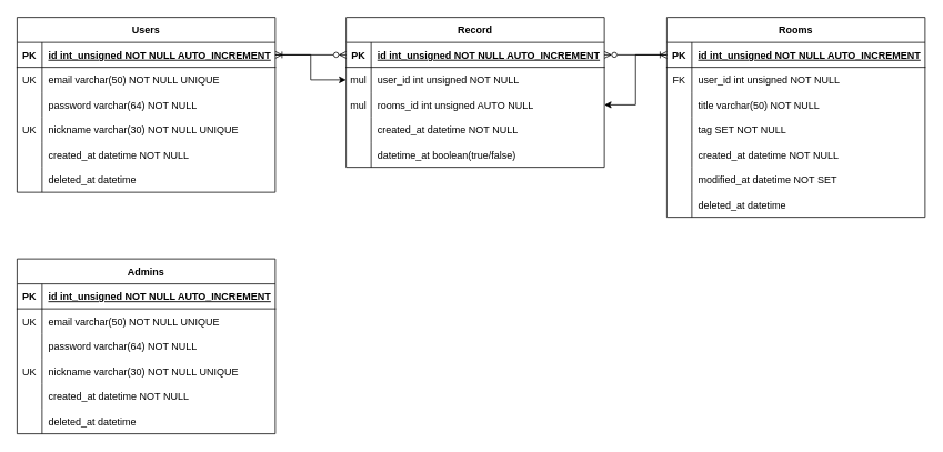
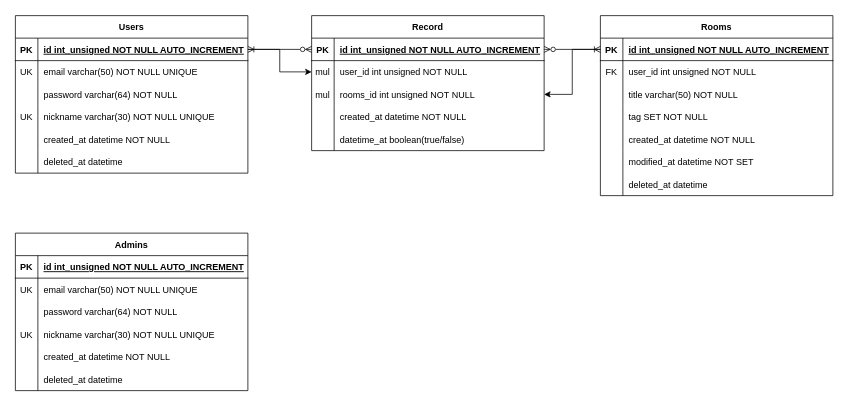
  <mxCell id="0" />
  <mxCell id="1" parent="0" />
  <mxCell id="2" value="Users" style="shape=table;startSize=30;container=1;collapsible=1;childLayout=tableLayout;fixedRows=1;rowLines=0;fontStyle=1;align=center;resizeLast=1;" parent="1" vertex="1"><mxGeometry x="20" y="20" width="310" height="210" as="geometry" /></mxCell>
  <mxCell id="3" value="" style="shape=tableRow;horizontal=0;startSize=0;swimlaneHead=0;swimlaneBody=0;fillColor=none;collapsible=0;dropTarget=0;points=[[0,0.5],[1,0.5]];portConstraint=eastwest;strokeColor=inherit;top=0;left=0;right=0;bottom=1;" parent="2" vertex="1"><mxGeometry y="30" width="310" height="30" as="geometry" /></mxCell>
  <mxCell id="4" value="PK" style="shape=partialRectangle;overflow=hidden;connectable=0;fillColor=none;strokeColor=inherit;top=0;left=0;bottom=0;right=0;fontStyle=1;" parent="3" vertex="1"><mxGeometry width="30" height="30" as="geometry"><mxRectangle width="30" height="30" as="alternateBounds" /></mxGeometry></mxCell>
  <mxCell id="5" value="id int_unsigned NOT NULL AUTO_INCREMENT" style="shape=partialRectangle;overflow=hidden;connectable=0;fillColor=none;align=left;strokeColor=inherit;top=0;left=0;bottom=0;right=0;spacingLeft=6;fontStyle=5;" parent="3" vertex="1"><mxGeometry x="30" width="280" height="30" as="geometry"><mxRectangle width="280" height="30" as="alternateBounds" /></mxGeometry></mxCell>
  <mxCell id="6" value="" style="shape=tableRow;horizontal=0;startSize=0;swimlaneHead=0;swimlaneBody=0;fillColor=none;collapsible=0;dropTarget=0;points=[[0,0.5],[1,0.5]];portConstraint=eastwest;strokeColor=inherit;top=0;left=0;right=0;bottom=0;" parent="2" vertex="1"><mxGeometry y="60" width="310" height="30" as="geometry" /></mxCell>
  <mxCell id="7" value="UK" style="shape=partialRectangle;overflow=hidden;connectable=0;fillColor=none;strokeColor=inherit;top=0;left=0;bottom=0;right=0;" parent="6" vertex="1"><mxGeometry width="30" height="30" as="geometry"><mxRectangle width="30" height="30" as="alternateBounds" /></mxGeometry></mxCell>
  <mxCell id="8" value="email varchar(50) NOT NULL UNIQUE" style="shape=partialRectangle;overflow=hidden;connectable=0;fillColor=none;align=left;strokeColor=inherit;top=0;left=0;bottom=0;right=0;spacingLeft=6;" parent="6" vertex="1"><mxGeometry x="30" width="280" height="30" as="geometry"><mxRectangle width="280" height="30" as="alternateBounds" /></mxGeometry></mxCell>
  <mxCell id="9" value="" style="shape=tableRow;horizontal=0;startSize=0;swimlaneHead=0;swimlaneBody=0;fillColor=none;collapsible=0;dropTarget=0;points=[[0,0.5],[1,0.5]];portConstraint=eastwest;strokeColor=inherit;top=0;left=0;right=0;bottom=0;" parent="2" vertex="1"><mxGeometry y="90" width="310" height="30" as="geometry" /></mxCell>
  <mxCell id="10" value="" style="shape=partialRectangle;overflow=hidden;connectable=0;fillColor=none;strokeColor=inherit;top=0;left=0;bottom=0;right=0;" parent="9" vertex="1"><mxGeometry width="30" height="30" as="geometry"><mxRectangle width="30" height="30" as="alternateBounds" /></mxGeometry></mxCell>
  <mxCell id="11" value="password varchar(64) NOT NULL " style="shape=partialRectangle;overflow=hidden;connectable=0;fillColor=none;align=left;strokeColor=inherit;top=0;left=0;bottom=0;right=0;spacingLeft=6;" parent="9" vertex="1"><mxGeometry x="30" width="280" height="30" as="geometry"><mxRectangle width="280" height="30" as="alternateBounds" /></mxGeometry></mxCell>
  <mxCell id="12" value="" style="shape=tableRow;horizontal=0;startSize=0;swimlaneHead=0;swimlaneBody=0;fillColor=none;collapsible=0;dropTarget=0;points=[[0,0.5],[1,0.5]];portConstraint=eastwest;strokeColor=inherit;top=0;left=0;right=0;bottom=0;" parent="2" vertex="1"><mxGeometry y="120" width="310" height="30" as="geometry" /></mxCell>
  <mxCell id="13" value="UK" style="shape=partialRectangle;overflow=hidden;connectable=0;fillColor=none;strokeColor=inherit;top=0;left=0;bottom=0;right=0;" parent="12" vertex="1"><mxGeometry width="30" height="30" as="geometry"><mxRectangle width="30" height="30" as="alternateBounds" /></mxGeometry></mxCell>
  <mxCell id="14" value="nickname varchar(30) NOT NULL UNIQUE" style="shape=partialRectangle;overflow=hidden;connectable=0;fillColor=none;align=left;strokeColor=inherit;top=0;left=0;bottom=0;right=0;spacingLeft=6;" parent="12" vertex="1"><mxGeometry x="30" width="280" height="30" as="geometry"><mxRectangle width="280" height="30" as="alternateBounds" /></mxGeometry></mxCell>
  <mxCell id="15" value="" style="shape=tableRow;horizontal=0;startSize=0;swimlaneHead=0;swimlaneBody=0;fillColor=none;collapsible=0;dropTarget=0;points=[[0,0.5],[1,0.5]];portConstraint=eastwest;strokeColor=inherit;top=0;left=0;right=0;bottom=0;" parent="2" vertex="1"><mxGeometry y="150" width="310" height="30" as="geometry" /></mxCell>
  <mxCell id="16" value="" style="shape=partialRectangle;overflow=hidden;connectable=0;fillColor=none;strokeColor=inherit;top=0;left=0;bottom=0;right=0;" parent="15" vertex="1"><mxGeometry width="30" height="30" as="geometry"><mxRectangle width="30" height="30" as="alternateBounds" /></mxGeometry></mxCell>
  <mxCell id="17" value="created_at datetime NOT NULL" style="shape=partialRectangle;overflow=hidden;connectable=0;fillColor=none;align=left;strokeColor=inherit;top=0;left=0;bottom=0;right=0;spacingLeft=6;" parent="15" vertex="1"><mxGeometry x="30" width="280" height="30" as="geometry"><mxRectangle width="280" height="30" as="alternateBounds" /></mxGeometry></mxCell>
  <mxCell id="18" value="" style="shape=tableRow;horizontal=0;startSize=0;swimlaneHead=0;swimlaneBody=0;fillColor=none;collapsible=0;dropTarget=0;points=[[0,0.5],[1,0.5]];portConstraint=eastwest;strokeColor=inherit;top=0;left=0;right=0;bottom=0;" parent="2" vertex="1"><mxGeometry y="180" width="310" height="30" as="geometry" /></mxCell>
  <mxCell id="19" value="" style="shape=partialRectangle;overflow=hidden;connectable=0;fillColor=none;strokeColor=inherit;top=0;left=0;bottom=0;right=0;" parent="18" vertex="1"><mxGeometry width="30" height="30" as="geometry"><mxRectangle width="30" height="30" as="alternateBounds" /></mxGeometry></mxCell>
  <mxCell id="20" value="deleted_at datetime " style="shape=partialRectangle;overflow=hidden;connectable=0;fillColor=none;align=left;strokeColor=inherit;top=0;left=0;bottom=0;right=0;spacingLeft=6;" parent="18" vertex="1"><mxGeometry x="30" width="280" height="30" as="geometry"><mxRectangle width="280" height="30" as="alternateBounds" /></mxGeometry></mxCell>
  <mxCell id="21" value="Admins" style="shape=table;startSize=30;container=1;collapsible=1;childLayout=tableLayout;fixedRows=1;rowLines=0;fontStyle=1;align=center;resizeLast=1;" parent="1" vertex="1"><mxGeometry x="20" y="310" width="310" height="210" as="geometry" /></mxCell>
  <mxCell id="22" value="" style="shape=tableRow;horizontal=0;startSize=0;swimlaneHead=0;swimlaneBody=0;fillColor=none;collapsible=0;dropTarget=0;points=[[0,0.5],[1,0.5]];portConstraint=eastwest;strokeColor=inherit;top=0;left=0;right=0;bottom=1;" parent="21" vertex="1"><mxGeometry y="30" width="310" height="30" as="geometry" /></mxCell>
  <mxCell id="23" value="PK" style="shape=partialRectangle;overflow=hidden;connectable=0;fillColor=none;strokeColor=inherit;top=0;left=0;bottom=0;right=0;fontStyle=1;" parent="22" vertex="1"><mxGeometry width="30" height="30" as="geometry"><mxRectangle width="30" height="30" as="alternateBounds" /></mxGeometry></mxCell>
  <mxCell id="24" value="id int_unsigned NOT NULL AUTO_INCREMENT" style="shape=partialRectangle;overflow=hidden;connectable=0;fillColor=none;align=left;strokeColor=inherit;top=0;left=0;bottom=0;right=0;spacingLeft=6;fontStyle=5;" parent="22" vertex="1"><mxGeometry x="30" width="280" height="30" as="geometry"><mxRectangle width="280" height="30" as="alternateBounds" /></mxGeometry></mxCell>
  <mxCell id="25" value="" style="shape=tableRow;horizontal=0;startSize=0;swimlaneHead=0;swimlaneBody=0;fillColor=none;collapsible=0;dropTarget=0;points=[[0,0.5],[1,0.5]];portConstraint=eastwest;strokeColor=inherit;top=0;left=0;right=0;bottom=0;" parent="21" vertex="1"><mxGeometry y="60" width="310" height="30" as="geometry" /></mxCell>
  <mxCell id="26" value="UK" style="shape=partialRectangle;overflow=hidden;connectable=0;fillColor=none;strokeColor=inherit;top=0;left=0;bottom=0;right=0;" parent="25" vertex="1"><mxGeometry width="30" height="30" as="geometry"><mxRectangle width="30" height="30" as="alternateBounds" /></mxGeometry></mxCell>
  <mxCell id="27" value="email varchar(50) NOT NULL UNIQUE" style="shape=partialRectangle;overflow=hidden;connectable=0;fillColor=none;align=left;strokeColor=inherit;top=0;left=0;bottom=0;right=0;spacingLeft=6;" parent="25" vertex="1"><mxGeometry x="30" width="280" height="30" as="geometry"><mxRectangle width="280" height="30" as="alternateBounds" /></mxGeometry></mxCell>
  <mxCell id="28" value="" style="shape=tableRow;horizontal=0;startSize=0;swimlaneHead=0;swimlaneBody=0;fillColor=none;collapsible=0;dropTarget=0;points=[[0,0.5],[1,0.5]];portConstraint=eastwest;strokeColor=inherit;top=0;left=0;right=0;bottom=0;" parent="21" vertex="1"><mxGeometry y="90" width="310" height="30" as="geometry" /></mxCell>
  <mxCell id="29" value="" style="shape=partialRectangle;overflow=hidden;connectable=0;fillColor=none;strokeColor=inherit;top=0;left=0;bottom=0;right=0;" parent="28" vertex="1"><mxGeometry width="30" height="30" as="geometry"><mxRectangle width="30" height="30" as="alternateBounds" /></mxGeometry></mxCell>
  <mxCell id="30" value="password varchar(64) NOT NULL " style="shape=partialRectangle;overflow=hidden;connectable=0;fillColor=none;align=left;strokeColor=inherit;top=0;left=0;bottom=0;right=0;spacingLeft=6;" parent="28" vertex="1"><mxGeometry x="30" width="280" height="30" as="geometry"><mxRectangle width="280" height="30" as="alternateBounds" /></mxGeometry></mxCell>
  <mxCell id="31" value="" style="shape=tableRow;horizontal=0;startSize=0;swimlaneHead=0;swimlaneBody=0;fillColor=none;collapsible=0;dropTarget=0;points=[[0,0.5],[1,0.5]];portConstraint=eastwest;strokeColor=inherit;top=0;left=0;right=0;bottom=0;" parent="21" vertex="1"><mxGeometry y="120" width="310" height="30" as="geometry" /></mxCell>
  <mxCell id="32" value="UK" style="shape=partialRectangle;overflow=hidden;connectable=0;fillColor=none;strokeColor=inherit;top=0;left=0;bottom=0;right=0;" parent="31" vertex="1"><mxGeometry width="30" height="30" as="geometry"><mxRectangle width="30" height="30" as="alternateBounds" /></mxGeometry></mxCell>
  <mxCell id="33" value="nickname varchar(30) NOT NULL UNIQUE" style="shape=partialRectangle;overflow=hidden;connectable=0;fillColor=none;align=left;strokeColor=inherit;top=0;left=0;bottom=0;right=0;spacingLeft=6;" parent="31" vertex="1"><mxGeometry x="30" width="280" height="30" as="geometry"><mxRectangle width="280" height="30" as="alternateBounds" /></mxGeometry></mxCell>
  <mxCell id="34" value="" style="shape=tableRow;horizontal=0;startSize=0;swimlaneHead=0;swimlaneBody=0;fillColor=none;collapsible=0;dropTarget=0;points=[[0,0.5],[1,0.5]];portConstraint=eastwest;strokeColor=inherit;top=0;left=0;right=0;bottom=0;" parent="21" vertex="1"><mxGeometry y="150" width="310" height="30" as="geometry" /></mxCell>
  <mxCell id="35" value="" style="shape=partialRectangle;overflow=hidden;connectable=0;fillColor=none;strokeColor=inherit;top=0;left=0;bottom=0;right=0;" parent="34" vertex="1"><mxGeometry width="30" height="30" as="geometry"><mxRectangle width="30" height="30" as="alternateBounds" /></mxGeometry></mxCell>
  <mxCell id="36" value="created_at datetime NOT NULL" style="shape=partialRectangle;overflow=hidden;connectable=0;fillColor=none;align=left;strokeColor=inherit;top=0;left=0;bottom=0;right=0;spacingLeft=6;" parent="34" vertex="1"><mxGeometry x="30" width="280" height="30" as="geometry"><mxRectangle width="280" height="30" as="alternateBounds" /></mxGeometry></mxCell>
  <mxCell id="37" value="" style="shape=tableRow;horizontal=0;startSize=0;swimlaneHead=0;swimlaneBody=0;fillColor=none;collapsible=0;dropTarget=0;points=[[0,0.5],[1,0.5]];portConstraint=eastwest;strokeColor=inherit;top=0;left=0;right=0;bottom=0;" parent="21" vertex="1"><mxGeometry y="180" width="310" height="30" as="geometry" /></mxCell>
  <mxCell id="38" value="" style="shape=partialRectangle;overflow=hidden;connectable=0;fillColor=none;strokeColor=inherit;top=0;left=0;bottom=0;right=0;" parent="37" vertex="1"><mxGeometry width="30" height="30" as="geometry"><mxRectangle width="30" height="30" as="alternateBounds" /></mxGeometry></mxCell>
  <mxCell id="39" value="deleted_at datetime " style="shape=partialRectangle;overflow=hidden;connectable=0;fillColor=none;align=left;strokeColor=inherit;top=0;left=0;bottom=0;right=0;spacingLeft=6;" parent="37" vertex="1"><mxGeometry x="30" width="280" height="30" as="geometry"><mxRectangle width="280" height="30" as="alternateBounds" /></mxGeometry></mxCell>
  <mxCell id="40" value="Rooms" style="shape=table;startSize=30;container=1;collapsible=1;childLayout=tableLayout;fixedRows=1;rowLines=0;fontStyle=1;align=center;resizeLast=1;" parent="1" vertex="1"><mxGeometry x="800" y="20" width="310" height="240" as="geometry" /></mxCell>
  <mxCell id="41" value="" style="shape=tableRow;horizontal=0;startSize=0;swimlaneHead=0;swimlaneBody=0;fillColor=none;collapsible=0;dropTarget=0;points=[[0,0.5],[1,0.5]];portConstraint=eastwest;strokeColor=inherit;top=0;left=0;right=0;bottom=1;" parent="40" vertex="1"><mxGeometry y="30" width="310" height="30" as="geometry" /></mxCell>
  <mxCell id="42" value="PK" style="shape=partialRectangle;overflow=hidden;connectable=0;fillColor=none;strokeColor=inherit;top=0;left=0;bottom=0;right=0;fontStyle=1;" parent="41" vertex="1"><mxGeometry width="30.0" height="30" as="geometry"><mxRectangle width="30.0" height="30" as="alternateBounds" /></mxGeometry></mxCell>
  <mxCell id="43" value="id int_unsigned NOT NULL AUTO_INCREMENT" style="shape=partialRectangle;overflow=hidden;connectable=0;fillColor=none;align=left;strokeColor=inherit;top=0;left=0;bottom=0;right=0;spacingLeft=6;fontStyle=5;" parent="41" vertex="1"><mxGeometry x="30.0" width="280.0" height="30" as="geometry"><mxRectangle width="280.0" height="30" as="alternateBounds" /></mxGeometry></mxCell>
  <mxCell id="44" value="" style="shape=tableRow;horizontal=0;startSize=0;swimlaneHead=0;swimlaneBody=0;fillColor=none;collapsible=0;dropTarget=0;points=[[0,0.5],[1,0.5]];portConstraint=eastwest;strokeColor=inherit;top=0;left=0;right=0;bottom=0;" parent="40" vertex="1"><mxGeometry y="60" width="310" height="30" as="geometry" /></mxCell>
  <mxCell id="45" value="FK" style="shape=partialRectangle;overflow=hidden;connectable=0;fillColor=none;strokeColor=inherit;top=0;left=0;bottom=0;right=0;" parent="44" vertex="1"><mxGeometry width="30.0" height="30" as="geometry"><mxRectangle width="30.0" height="30" as="alternateBounds" /></mxGeometry></mxCell>
  <mxCell id="46" value="user_id int unsigned NOT NULL" style="shape=partialRectangle;overflow=hidden;connectable=0;fillColor=none;align=left;strokeColor=inherit;top=0;left=0;bottom=0;right=0;spacingLeft=6;" parent="44" vertex="1"><mxGeometry x="30.0" width="280.0" height="30" as="geometry"><mxRectangle width="280.0" height="30" as="alternateBounds" /></mxGeometry></mxCell>
  <mxCell id="47" value="" style="shape=tableRow;horizontal=0;startSize=0;swimlaneHead=0;swimlaneBody=0;fillColor=none;collapsible=0;dropTarget=0;points=[[0,0.5],[1,0.5]];portConstraint=eastwest;strokeColor=inherit;top=0;left=0;right=0;bottom=0;" parent="40" vertex="1"><mxGeometry y="90" width="310" height="30" as="geometry" /></mxCell>
  <mxCell id="48" value="" style="shape=partialRectangle;overflow=hidden;connectable=0;fillColor=none;strokeColor=inherit;top=0;left=0;bottom=0;right=0;" parent="47" vertex="1"><mxGeometry width="30.0" height="30" as="geometry"><mxRectangle width="30.0" height="30" as="alternateBounds" /></mxGeometry></mxCell>
  <mxCell id="49" value="title varchar(50) NOT NULL" style="shape=partialRectangle;overflow=hidden;connectable=0;fillColor=none;align=left;strokeColor=inherit;top=0;left=0;bottom=0;right=0;spacingLeft=6;" parent="47" vertex="1"><mxGeometry x="30.0" width="280.0" height="30" as="geometry"><mxRectangle width="280.0" height="30" as="alternateBounds" /></mxGeometry></mxCell>
  <mxCell id="50" value="" style="shape=tableRow;horizontal=0;startSize=0;swimlaneHead=0;swimlaneBody=0;fillColor=none;collapsible=0;dropTarget=0;points=[[0,0.5],[1,0.5]];portConstraint=eastwest;strokeColor=inherit;top=0;left=0;right=0;bottom=0;" parent="40" vertex="1"><mxGeometry y="120" width="310" height="30" as="geometry" /></mxCell>
  <mxCell id="51" value="" style="shape=partialRectangle;overflow=hidden;connectable=0;fillColor=none;strokeColor=inherit;top=0;left=0;bottom=0;right=0;" parent="50" vertex="1"><mxGeometry width="30.0" height="30" as="geometry"><mxRectangle width="30.0" height="30" as="alternateBounds" /></mxGeometry></mxCell>
  <mxCell id="52" value="tag SET NOT NULL" style="shape=partialRectangle;overflow=hidden;connectable=0;fillColor=none;align=left;strokeColor=inherit;top=0;left=0;bottom=0;right=0;spacingLeft=6;" parent="50" vertex="1"><mxGeometry x="30.0" width="280.0" height="30" as="geometry"><mxRectangle width="280.0" height="30" as="alternateBounds" /></mxGeometry></mxCell>
  <mxCell id="53" value="" style="shape=tableRow;horizontal=0;startSize=0;swimlaneHead=0;swimlaneBody=0;fillColor=none;collapsible=0;dropTarget=0;points=[[0,0.5],[1,0.5]];portConstraint=eastwest;strokeColor=inherit;top=0;left=0;right=0;bottom=0;" parent="40" vertex="1"><mxGeometry y="150" width="310" height="30" as="geometry" /></mxCell>
  <mxCell id="54" value="" style="shape=partialRectangle;overflow=hidden;connectable=0;fillColor=none;strokeColor=inherit;top=0;left=0;bottom=0;right=0;" parent="53" vertex="1"><mxGeometry width="30.0" height="30" as="geometry"><mxRectangle width="30.0" height="30" as="alternateBounds" /></mxGeometry></mxCell>
  <mxCell id="55" value="created_at datetime NOT NULL" style="shape=partialRectangle;overflow=hidden;connectable=0;fillColor=none;align=left;strokeColor=inherit;top=0;left=0;bottom=0;right=0;spacingLeft=6;" parent="53" vertex="1"><mxGeometry x="30.0" width="280.0" height="30" as="geometry"><mxRectangle width="280.0" height="30" as="alternateBounds" /></mxGeometry></mxCell>
  <mxCell id="56" value="" style="shape=tableRow;horizontal=0;startSize=0;swimlaneHead=0;swimlaneBody=0;fillColor=none;collapsible=0;dropTarget=0;points=[[0,0.5],[1,0.5]];portConstraint=eastwest;strokeColor=inherit;top=0;left=0;right=0;bottom=0;" parent="40" vertex="1"><mxGeometry y="180" width="310" height="30" as="geometry" /></mxCell>
  <mxCell id="57" value="" style="shape=partialRectangle;overflow=hidden;connectable=0;fillColor=none;strokeColor=inherit;top=0;left=0;bottom=0;right=0;" parent="56" vertex="1"><mxGeometry width="30.0" height="30" as="geometry"><mxRectangle width="30.0" height="30" as="alternateBounds" /></mxGeometry></mxCell>
  <mxCell id="58" value="modified_at datetime NOT SET" style="shape=partialRectangle;overflow=hidden;connectable=0;fillColor=none;align=left;strokeColor=inherit;top=0;left=0;bottom=0;right=0;spacingLeft=6;" parent="56" vertex="1"><mxGeometry x="30.0" width="280.0" height="30" as="geometry"><mxRectangle width="280.0" height="30" as="alternateBounds" /></mxGeometry></mxCell>
  <mxCell id="59" value="" style="shape=tableRow;horizontal=0;startSize=0;swimlaneHead=0;swimlaneBody=0;fillColor=none;collapsible=0;dropTarget=0;points=[[0,0.5],[1,0.5]];portConstraint=eastwest;strokeColor=inherit;top=0;left=0;right=0;bottom=0;" parent="40" vertex="1"><mxGeometry y="210" width="310" height="30" as="geometry" /></mxCell>
  <mxCell id="60" value="" style="shape=partialRectangle;overflow=hidden;connectable=0;fillColor=none;strokeColor=inherit;top=0;left=0;bottom=0;right=0;" parent="59" vertex="1"><mxGeometry width="30.0" height="30" as="geometry"><mxRectangle width="30.0" height="30" as="alternateBounds" /></mxGeometry></mxCell>
  <mxCell id="61" value="deleted_at datetime " style="shape=partialRectangle;overflow=hidden;connectable=0;fillColor=none;align=left;strokeColor=inherit;top=0;left=0;bottom=0;right=0;spacingLeft=6;" parent="59" vertex="1"><mxGeometry x="30.0" width="280.0" height="30" as="geometry"><mxRectangle width="280.0" height="30" as="alternateBounds" /></mxGeometry></mxCell>
  <mxCell id="62" value="Record" style="shape=table;startSize=30;container=1;collapsible=1;childLayout=tableLayout;fixedRows=1;rowLines=0;fontStyle=1;align=center;resizeLast=1;" parent="1" vertex="1"><mxGeometry x="415" y="20" width="310" height="180" as="geometry" /></mxCell>
  <mxCell id="63" value="" style="shape=tableRow;horizontal=0;startSize=0;swimlaneHead=0;swimlaneBody=0;fillColor=none;collapsible=0;dropTarget=0;points=[[0,0.5],[1,0.5]];portConstraint=eastwest;strokeColor=inherit;top=0;left=0;right=0;bottom=1;" parent="62" vertex="1"><mxGeometry y="30" width="310" height="30" as="geometry" /></mxCell>
  <mxCell id="64" value="PK" style="shape=partialRectangle;overflow=hidden;connectable=0;fillColor=none;strokeColor=inherit;top=0;left=0;bottom=0;right=0;fontStyle=1;" parent="63" vertex="1"><mxGeometry width="30" height="30" as="geometry"><mxRectangle width="30" height="30" as="alternateBounds" /></mxGeometry></mxCell>
  <mxCell id="65" value="id int_unsigned NOT NULL AUTO_INCREMENT" style="shape=partialRectangle;overflow=hidden;connectable=0;fillColor=none;align=left;strokeColor=inherit;top=0;left=0;bottom=0;right=0;spacingLeft=6;fontStyle=5;" parent="63" vertex="1"><mxGeometry x="30" width="280" height="30" as="geometry"><mxRectangle width="280" height="30" as="alternateBounds" /></mxGeometry></mxCell>
  <mxCell id="66" value="" style="shape=tableRow;horizontal=0;startSize=0;swimlaneHead=0;swimlaneBody=0;fillColor=none;collapsible=0;dropTarget=0;points=[[0,0.5],[1,0.5]];portConstraint=eastwest;strokeColor=inherit;top=0;left=0;right=0;bottom=0;" parent="62" vertex="1"><mxGeometry y="60" width="310" height="30" as="geometry" /></mxCell>
  <mxCell id="67" value="mul" style="shape=partialRectangle;overflow=hidden;connectable=0;fillColor=none;strokeColor=inherit;top=0;left=0;bottom=0;right=0;" parent="66" vertex="1"><mxGeometry width="30" height="30" as="geometry"><mxRectangle width="30" height="30" as="alternateBounds" /></mxGeometry></mxCell>
  <mxCell id="68" value="user_id int unsigned NOT NULL" style="shape=partialRectangle;overflow=hidden;connectable=0;fillColor=none;align=left;strokeColor=inherit;top=0;left=0;bottom=0;right=0;spacingLeft=6;" parent="66" vertex="1"><mxGeometry x="30" width="280" height="30" as="geometry"><mxRectangle width="280" height="30" as="alternateBounds" /></mxGeometry></mxCell>
  <mxCell id="69" value="" style="shape=tableRow;horizontal=0;startSize=0;swimlaneHead=0;swimlaneBody=0;fillColor=none;collapsible=0;dropTarget=0;points=[[0,0.5],[1,0.5]];portConstraint=eastwest;strokeColor=inherit;top=0;left=0;right=0;bottom=0;" parent="62" vertex="1"><mxGeometry y="90" width="310" height="30" as="geometry" /></mxCell>
  <mxCell id="70" value="mul" style="shape=partialRectangle;overflow=hidden;connectable=0;fillColor=none;strokeColor=inherit;top=0;left=0;bottom=0;right=0;" parent="69" vertex="1"><mxGeometry width="30" height="30" as="geometry"><mxRectangle width="30" height="30" as="alternateBounds" /></mxGeometry></mxCell>
- <mxCell id="71" value="rooms_id int unsigned AUTO NULL" style="shape=partialRectangle;overflow=hidden;connectable=0;fillColor=none;align=left;strokeColor=inherit;top=0;left=0;bottom=0;right=0;spacingLeft=6;" parent="69" vertex="1"><mxGeometry x="30" width="280" height="30" as="geometry"><mxRectangle width="280" height="30" as="alternateBounds" /></mxGeometry></mxCell>
+ <mxCell id="71" value="rooms_id int unsigned NOT NULL" style="shape=partialRectangle;overflow=hidden;connectable=0;fillColor=none;align=left;strokeColor=inherit;top=0;left=0;bottom=0;right=0;spacingLeft=6;" parent="69" vertex="1"><mxGeometry x="30" width="280" height="30" as="geometry"><mxRectangle width="280" height="30" as="alternateBounds" /></mxGeometry></mxCell>
  <mxCell id="72" value="" style="shape=tableRow;horizontal=0;startSize=0;swimlaneHead=0;swimlaneBody=0;fillColor=none;collapsible=0;dropTarget=0;points=[[0,0.5],[1,0.5]];portConstraint=eastwest;strokeColor=inherit;top=0;left=0;right=0;bottom=0;" parent="62" vertex="1"><mxGeometry y="120" width="310" height="30" as="geometry" /></mxCell>
  <mxCell id="73" value="" style="shape=partialRectangle;overflow=hidden;connectable=0;fillColor=none;strokeColor=inherit;top=0;left=0;bottom=0;right=0;" parent="72" vertex="1"><mxGeometry width="30" height="30" as="geometry"><mxRectangle width="30" height="30" as="alternateBounds" /></mxGeometry></mxCell>
  <mxCell id="74" value="created_at datetime NOT NULL" style="shape=partialRectangle;overflow=hidden;connectable=0;fillColor=none;align=left;strokeColor=inherit;top=0;left=0;bottom=0;right=0;spacingLeft=6;" parent="72" vertex="1"><mxGeometry x="30" width="280" height="30" as="geometry"><mxRectangle width="280" height="30" as="alternateBounds" /></mxGeometry></mxCell>
  <mxCell id="75" value="" style="shape=tableRow;horizontal=0;startSize=0;swimlaneHead=0;swimlaneBody=0;fillColor=none;collapsible=0;dropTarget=0;points=[[0,0.5],[1,0.5]];portConstraint=eastwest;strokeColor=inherit;top=0;left=0;right=0;bottom=0;" parent="62" vertex="1"><mxGeometry y="150" width="310" height="30" as="geometry" /></mxCell>
  <mxCell id="76" value="" style="shape=partialRectangle;overflow=hidden;connectable=0;fillColor=none;strokeColor=inherit;top=0;left=0;bottom=0;right=0;" parent="75" vertex="1"><mxGeometry width="30" height="30" as="geometry"><mxRectangle width="30" height="30" as="alternateBounds" /></mxGeometry></mxCell>
  <mxCell id="77" value="datetime_at boolean(true/false)" style="shape=partialRectangle;overflow=hidden;connectable=0;fillColor=none;align=left;strokeColor=inherit;top=0;left=0;bottom=0;right=0;spacingLeft=6;" parent="75" vertex="1"><mxGeometry x="30" width="280" height="30" as="geometry"><mxRectangle width="280" height="30" as="alternateBounds" /></mxGeometry></mxCell>
  <mxCell id="78" style="edgeStyle=orthogonalEdgeStyle;rounded=0;orthogonalLoop=1;jettySize=auto;html=1;entryX=0;entryY=0.5;entryDx=0;entryDy=0;startArrow=ERoneToMany;startFill=0;endArrow=ERzeroToMany;endFill=0;" parent="1" source="3" target="63" edge="1"><mxGeometry relative="1" as="geometry" /></mxCell>
  <mxCell id="79" style="edgeStyle=orthogonalEdgeStyle;rounded=0;orthogonalLoop=1;jettySize=auto;html=1;entryX=0;entryY=0.5;entryDx=0;entryDy=0;endArrow=ERoneToMany;endFill=0;startArrow=ERzeroToMany;startFill=0;" parent="1" source="63" target="41" edge="1"><mxGeometry relative="1" as="geometry" /></mxCell>
  <mxCell id="80" style="edgeStyle=orthogonalEdgeStyle;rounded=0;orthogonalLoop=1;jettySize=auto;html=1;entryX=0;entryY=0.5;entryDx=0;entryDy=0;exitX=1;exitY=0.5;exitDx=0;exitDy=0;" edge="1" parent="1" source="3" target="66"><mxGeometry relative="1" as="geometry"><mxPoint x="371" y="60" as="sourcePoint" /></mxGeometry></mxCell>
  <mxCell id="81" style="edgeStyle=orthogonalEdgeStyle;rounded=0;orthogonalLoop=1;jettySize=auto;html=1;entryX=1;entryY=0.5;entryDx=0;entryDy=0;exitX=0;exitY=0.5;exitDx=0;exitDy=0;" edge="1" parent="1" source="41" target="69"><mxGeometry relative="1" as="geometry" /></mxCell>
